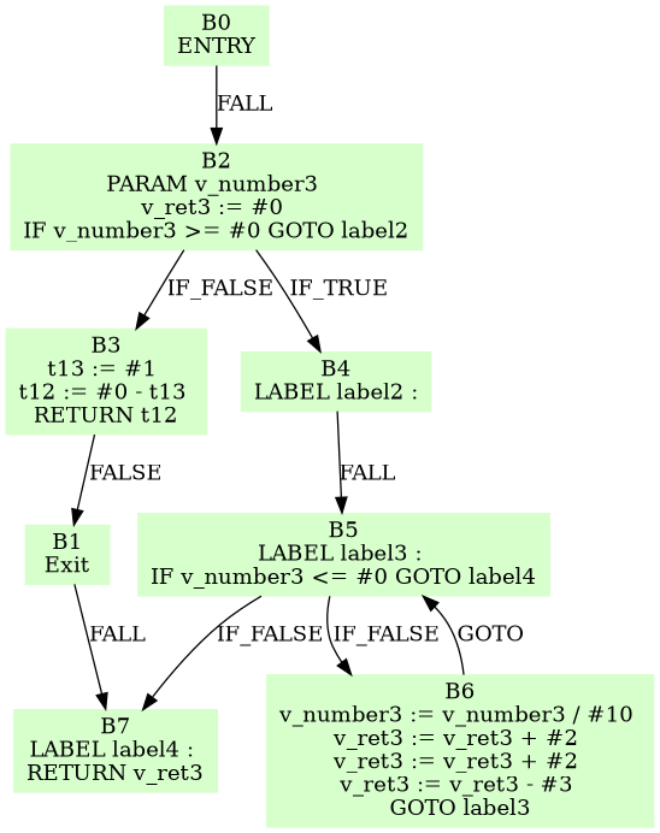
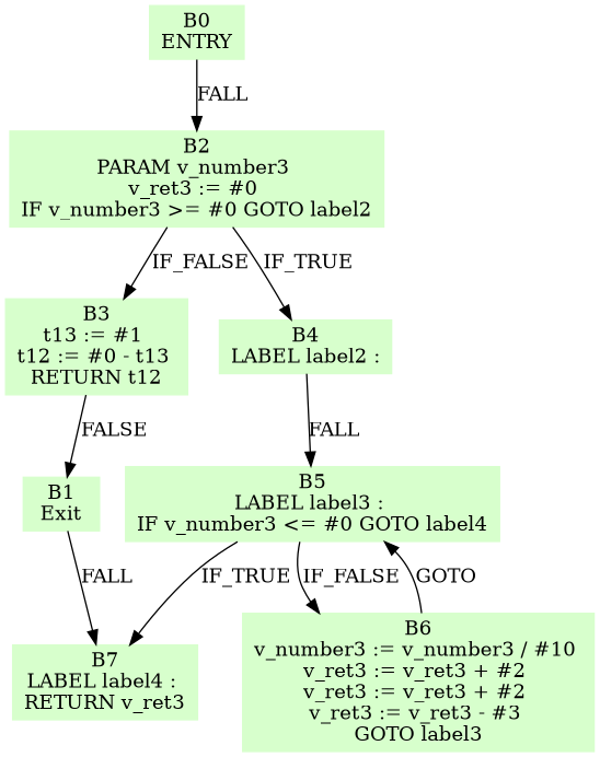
  digraph {
    node [color=".3 .2 1.0" shape=box style=filled]
    n1 [label="B0\nENTRY"]
    n2 [label="B2\nPARAM v_number3 \nv_ret3 := #0 \nIF v_number3 >= #0 GOTO label2"]
    n3 [label="B3\nt13 := #1 \nt12 := #0 - t13 \nRETURN t12"]
    n4 [label="B4\nLABEL label2 :"]
    n5 [label="B6\nv_number3 := v_number3 / #10 \nv_ret3 := v_ret3 + #2 \nv_ret3 := v_ret3 + #2 \nv_ret3 := v_ret3 - #3 \nGOTO label3"]
    n6 [label="B5\nLABEL label3 : \nIF v_number3 <= #0 GOTO label4"]
    n7 [label="B7\nLABEL label4 : \nRETURN v_ret3"]
    n8 [label="B1\nExit"]
    n1 -> n2 [label=FALL]
    n2 -> n3 [label=IF_FALSE]
    n2 -> n4 [label=IF_TRUE]
    n3 -> n8 [label=FALSE]
    n4 -> n6 [label=FALL]
    n5 -> n6 [label=GOTO]
    n6 -> n5 [label=IF_FALSE]
-   n6 -> n7 [label=IF_FALSE]
+   n6 -> n7 [label=IF_TRUE]
    n8 -> n7 [label=FALL]
  }
